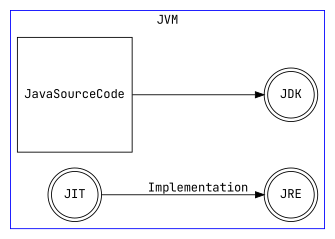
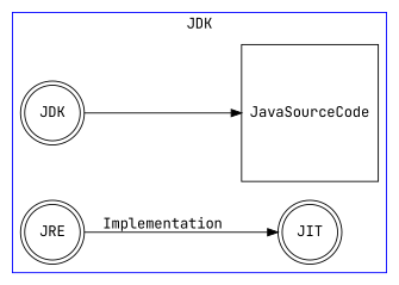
  digraph {
    fontname="JetBrains Mono"
    rankdir=LR
    node [fontname="JetBrains Mono" shape=doublecircle]
    edge [fontname="JetBrains Mono"]
    JavaSourceCode [shape=square]
    JDK
    JIT
    JRE
    subgraph cluster_1 {
      color=blue
-     label=JVM
+     label=JDK
      JavaSourceCode
      JDK
      JIT
      JRE
    }
-   JavaSourceCode -> JDK
-   JIT -> JRE [label=Implementation]
+   JDK -> JavaSourceCode
+   JRE -> JIT [label=Implementation]
  }
